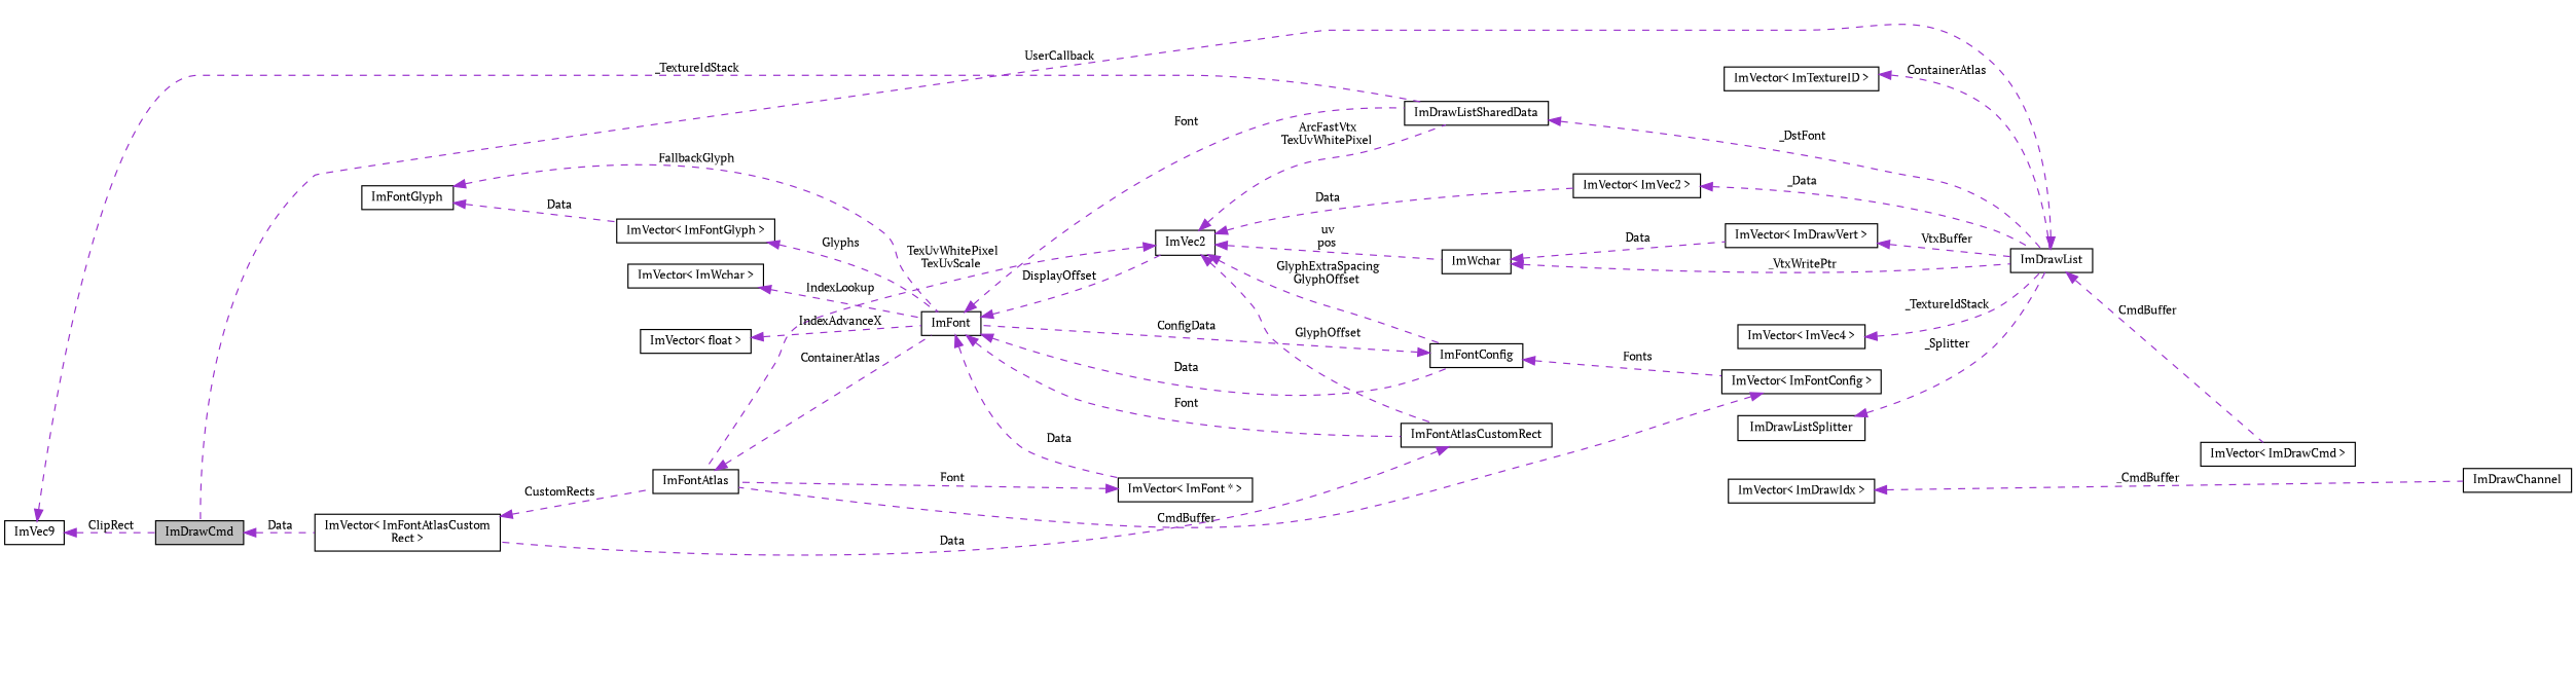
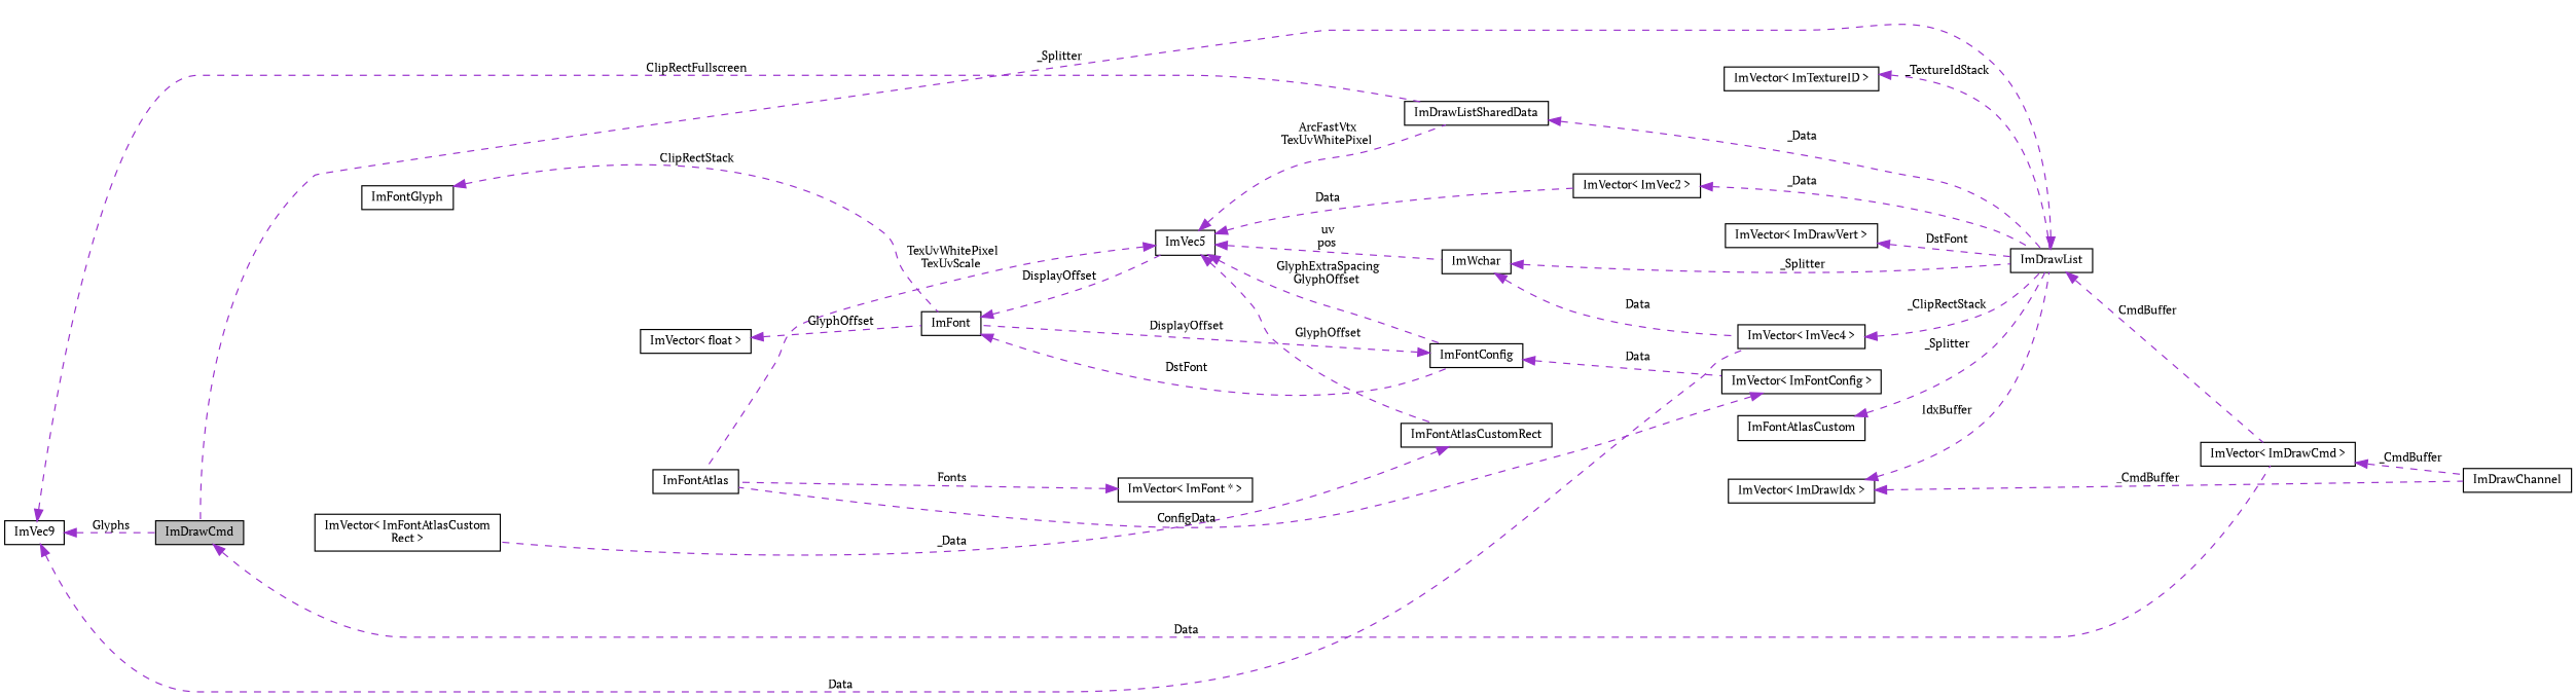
  digraph {
    fontname="PT Serif"
    rankdir=LR
    node [color=black fillcolor=white fontname="PT Serif" fontsize=10 shape=record style=filled]
    edge [color=darkorchid3 dir=back fontname="PT Serif" fontsize=10 labelfontname=Helvetica labelfontsize=10 style=dashed]
    n1 [fillcolor=grey75 fontcolor=black height=0.2 label=ImDrawCmd width=0.4]
    n2 [height=0.2 label="ImVector\< ImDrawCmd \>" width=0.4]
    n3 [height=0.2 label=ImDrawChannel width=0.4]
    n4 [height=0.2 label=ImVec9 width=0.4]
    n5 [height=0.2 label="ImVector\< ImVec4 \>" width=0.4]
    n6 [height=0.2 label=ImDrawListSharedData width=0.4]
    n7 [height=0.2 label=ImDrawList width=0.4]
    n8 [height=0.2 label="ImVector\< ImDrawVert \>" width=0.4]
    n9 [height=0.2 label=ImWchar width=0.4]
-   n10 [height=0.2 label=ImVec2 width=0.4]
+   n10 [height=0.2 label=ImVec5 width=0.4]
    n11 [height=0.2 label="ImVector\< ImVec2 \>" width=0.4]
    n12 [height=0.2 label=ImFontConfig width=0.4]
    n13 [height=0.2 label=ImFontAtlas width=0.4]
    n14 [height=0.2 label=ImFontAtlasCustomRect width=0.4]
    n15 [height=0.2 label=ImFont width=0.4]
    n16 [height=0.2 label="ImVector\< ImFont * \>" width=0.4]
    n17 [height=0.2 label="ImVector\< ImFontConfig \>" width=0.4]
    n18 [height=0.2 label="ImVector\< ImFontAtlasCustom\lRect \>" width=0.4]
-   n19 [height=0.2 label="ImVector\< ImFontGlyph \>" width=0.4]
    n20 [height=0.2 label=ImFontGlyph width=0.4]
    n21 [height=0.2 label="ImVector\< float \>" width=0.4]
-   n22 [height=0.2 label="ImVector\< ImWchar \>" width=0.4]
-   n23 [height=0.2 label=ImDrawListSplitter width=0.4]
+   n23 [height=0.2 label=ImFontAtlasCustom width=0.4]
    n24 [height=0.2 label="ImVector\< ImDrawIdx \>" width=0.4]
    n25 [height=0.2 label="ImVector\< ImTextureID \>" width=0.4]
-   n1 -> n18 [label=" Data"]
-   n4 -> n1 [label=" ClipRect"]
-   n4 -> n6 [label=" _TextureIdStack"]
-   n5 -> n7 [label=" _TextureIdStack"]
-   n6 -> n7 [label=" _DstFont"]
-   n7 -> n1 [label=" UserCallback"]
+   n1 -> n2 [label=" Data"]
+   n2 -> n3 [label=" _CmdBuffer"]
+   n4 -> n1 [label=" Glyphs"]
+   n4 -> n5 [label=" Data"]
+   n4 -> n6 [label=" ClipRectFullscreen"]
+   n5 -> n7 [label=" _ClipRectStack"]
+   n6 -> n7 [label=" _Data"]
+   n7 -> n1 [label=" _Splitter"]
    n7 -> n2 [label=" CmdBuffer"]
-   n8 -> n7 [label=" VtxBuffer"]
-   n9 -> n7 [label=" _VtxWritePtr"]
-   n9 -> n8 [label=" Data"]
+   n8 -> n7 [label=" DstFont"]
+   n9 -> n7 [label=" _Splitter"]
+   n9 -> n5 [label=" Data"]
    n10 -> n6 [label=" ArcFastVtx\nTexUvWhitePixel"]
    n10 -> n9 [label=" uv\npos"]
    n10 -> n11 [label=" Data"]
    n10 -> n12 [label=" GlyphExtraSpacing\nGlyphOffset"]
    n10 -> n13 [label=" TexUvWhitePixel\nTexUvScale"]
    n10 -> n14 [label=" GlyphOffset"]
    n11 -> n7 [label=" _Data"]
-   n12 -> n15 [label=" ConfigData"]
-   n12 -> n17 [label=" Fonts"]
-   n13 -> n15 [label=" ContainerAtlas"]
-   n14 -> n18 [label=" Data"]
-   n15 -> n6 [label=" Font"]
+   n12 -> n15 [label=" DisplayOffset"]
+   n12 -> n17 [label=" Data"]
+   n14 -> n18 [label=" _Data"]
    n15 -> n10 [label=" DisplayOffset"]
-   n15 -> n12 [label=" Data"]
-   n15 -> n14 [label=" Font"]
-   n15 -> n16 [label=" Data"]
-   n16 -> n13 [label=" Font"]
-   n17 -> n13 [label=" CmdBuffer"]
-   n18 -> n13 [label=" CustomRects"]
-   n19 -> n15 [label=" Glyphs"]
-   n20 -> n15 [label=" FallbackGlyph"]
-   n20 -> n19 [label=" Data"]
-   n21 -> n15 [label=" IndexAdvanceX"]
-   n22 -> n15 [label=" IndexLookup"]
+   n15 -> n12 [label=" DstFont"]
+   n16 -> n13 [label=" Fonts"]
+   n17 -> n13 [label=" ConfigData"]
+   n20 -> n15 [label=" ClipRectStack"]
+   n21 -> n15 [label=" GlyphOffset"]
    n23 -> n7 [label=" _Splitter"]
    n24 -> n3 [label=" _CmdBuffer"]
-   n25 -> n7 [label=" ContainerAtlas"]
+   n24 -> n7 [label=" IdxBuffer"]
+   n25 -> n7 [label=" _TextureIdStack"]
  }
